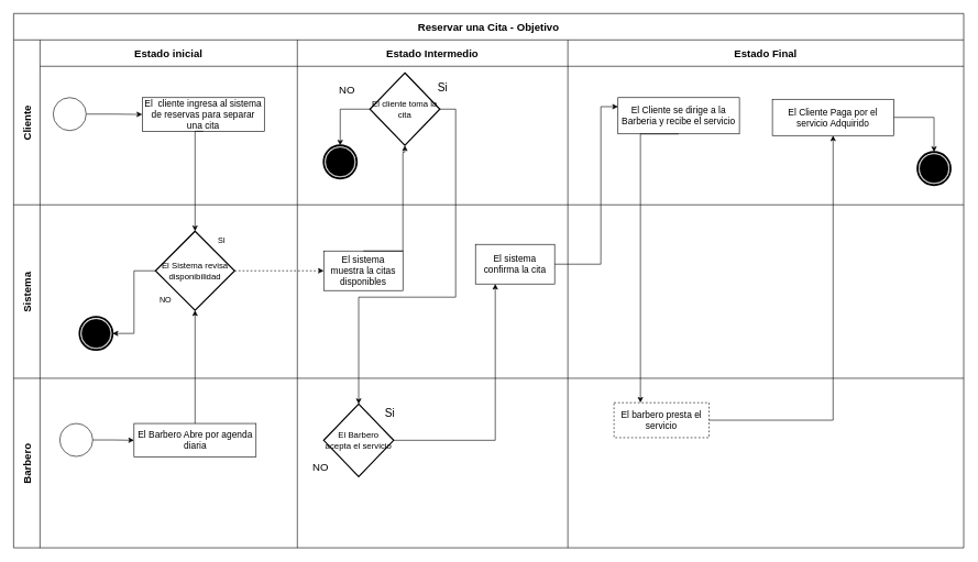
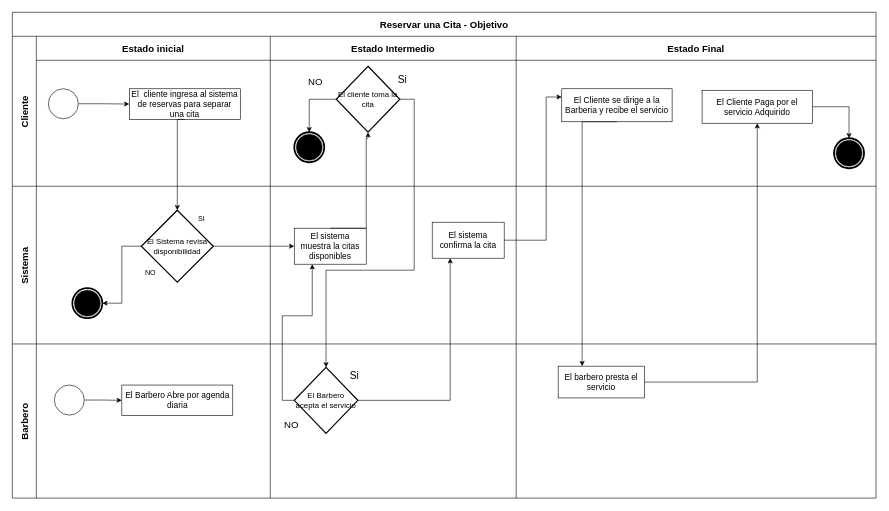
  <mxCell id="0" />
  <mxCell id="1" parent="0" />
  <mxCell id="2" value="Reservar una Cita - Objetivo" style="shape=table;childLayout=tableLayout;startSize=40;collapsible=0;recursiveResize=0;expand=0;fontSize=16;fontStyle=1" parent="1" vertex="1"><mxGeometry x="20" y="20" width="1440" height="810" as="geometry" /></mxCell>
  <mxCell id="3" value="Cliente" style="shape=tableRow;horizontal=0;swimlaneHead=0;swimlaneBody=0;top=0;left=0;strokeColor=inherit;bottom=0;right=0;dropTarget=0;fontStyle=1;fillColor=none;points=[[0,0.5],[1,0.5]];portConstraint=eastwest;startSize=40;collapsible=0;recursiveResize=0;expand=0;fontSize=16;" parent="2" vertex="1"><mxGeometry y="40" width="1440" height="250" as="geometry" /></mxCell>
  <mxCell id="4" value="Estado inicial" style="swimlane;swimlaneHead=0;swimlaneBody=0;fontStyle=1;strokeColor=inherit;connectable=0;fillColor=none;startSize=40;collapsible=0;recursiveResize=0;expand=0;fontSize=16;" parent="3" vertex="1"><mxGeometry x="40" width="390" height="250" as="geometry"><mxRectangle width="390" height="250" as="alternateBounds" /></mxGeometry></mxCell>
  <mxCell id="5" value="El&amp;nbsp; cliente ingresa al sistema de reservas para separar una cita" style="rounded=0;whiteSpace=wrap;html=1;fontSize=14;" parent="4" vertex="1"><mxGeometry x="155" y="87.5" width="185" height="51" as="geometry" /></mxCell>
  <mxCell id="6" style="edgeStyle=orthogonalEdgeStyle;rounded=0;orthogonalLoop=1;jettySize=auto;html=1;exitX=1;exitY=0.5;exitDx=0;exitDy=0;exitPerimeter=0;entryX=0;entryY=0.5;entryDx=0;entryDy=0;" parent="4" source="7" target="5" edge="1"><mxGeometry relative="1" as="geometry" /></mxCell>
  <mxCell id="7" value="" style="points=[[0.145,0.145,0],[0.5,0,0],[0.855,0.145,0],[1,0.5,0],[0.855,0.855,0],[0.5,1,0],[0.145,0.855,0],[0,0.5,0]];shape=mxgraph.bpmn.event;html=1;verticalLabelPosition=bottom;labelBackgroundColor=#ffffff;verticalAlign=top;align=center;perimeter=ellipsePerimeter;outlineConnect=0;aspect=fixed;outline=standard;symbol=general;" parent="4" vertex="1"><mxGeometry x="20" y="87.5" width="50" height="50" as="geometry" /></mxCell>
  <mxCell id="8" value="Estado Intermedio" style="swimlane;swimlaneHead=0;swimlaneBody=0;fontStyle=1;strokeColor=inherit;connectable=0;fillColor=none;startSize=40;collapsible=0;recursiveResize=0;expand=0;fontSize=16;" parent="3" vertex="1"><mxGeometry x="430" width="410" height="250" as="geometry"><mxRectangle width="410" height="250" as="alternateBounds" /></mxGeometry></mxCell>
  <mxCell id="9" value="El cliente toma la cita" style="strokeWidth=2;html=1;shape=mxgraph.flowchart.decision;whiteSpace=wrap;fontSize=13;" parent="8" vertex="1"><mxGeometry x="110" y="50" width="106" height="110" as="geometry" /></mxCell>
  <mxCell id="10" value="&lt;font style=&quot;font-size: 16px;&quot;&gt;NO&lt;/font&gt;" style="text;html=1;align=center;verticalAlign=middle;resizable=0;points=[];autosize=1;strokeColor=none;fillColor=none;" parent="8" vertex="1"><mxGeometry x="50" y="60" width="50" height="30" as="geometry" /></mxCell>
  <mxCell id="11" value="" style="points=[[0.145,0.145,0],[0.5,0,0],[0.855,0.145,0],[1,0.5,0],[0.855,0.855,0],[0.5,1,0],[0.145,0.855,0],[0,0.5,0]];shape=mxgraph.bpmn.event;html=1;verticalLabelPosition=bottom;labelBackgroundColor=#ffffff;verticalAlign=top;align=center;perimeter=ellipsePerimeter;outlineConnect=0;aspect=fixed;outline=end;symbol=terminate;" parent="8" vertex="1"><mxGeometry x="40" y="160" width="50" height="50" as="geometry" /></mxCell>
  <mxCell id="12" style="edgeStyle=orthogonalEdgeStyle;rounded=0;orthogonalLoop=1;jettySize=auto;html=1;exitX=0;exitY=0.5;exitDx=0;exitDy=0;exitPerimeter=0;entryX=0.5;entryY=0;entryDx=0;entryDy=0;entryPerimeter=0;" parent="8" source="9" target="11" edge="1"><mxGeometry relative="1" as="geometry" /></mxCell>
  <mxCell id="13" value="Si" style="text;html=1;align=center;verticalAlign=middle;resizable=0;points=[];autosize=1;strokeColor=none;fillColor=none;fontSize=17;" parent="8" vertex="1"><mxGeometry x="200" y="57.5" width="40" height="30" as="geometry" /></mxCell>
  <mxCell id="14" value="Estado Final" style="swimlane;swimlaneHead=0;swimlaneBody=0;fontStyle=1;strokeColor=inherit;connectable=0;fillColor=none;startSize=40;collapsible=0;recursiveResize=0;expand=0;fontSize=16;" parent="3" vertex="1"><mxGeometry x="840" width="600" height="250" as="geometry"><mxRectangle width="600" height="250" as="alternateBounds" /></mxGeometry></mxCell>
  <mxCell id="15" value="El Cliente se dirige a la Barberia y recibe el servicio" style="rounded=0;whiteSpace=wrap;html=1;fontSize=14;" parent="14" vertex="1"><mxGeometry x="76" y="87.5" width="184" height="55" as="geometry" /></mxCell>
  <mxCell id="16" value="" style="points=[[0.145,0.145,0],[0.5,0,0],[0.855,0.145,0],[1,0.5,0],[0.855,0.855,0],[0.5,1,0],[0.145,0.855,0],[0,0.5,0]];shape=mxgraph.bpmn.event;html=1;verticalLabelPosition=bottom;labelBackgroundColor=#ffffff;verticalAlign=top;align=center;perimeter=ellipsePerimeter;outlineConnect=0;aspect=fixed;outline=end;symbol=terminate;" parent="14" vertex="1"><mxGeometry x="530" y="170" width="50" height="50" as="geometry" /></mxCell>
  <mxCell id="17" style="edgeStyle=orthogonalEdgeStyle;rounded=0;orthogonalLoop=1;jettySize=auto;html=1;exitX=1;exitY=0.5;exitDx=0;exitDy=0;" parent="14" source="18" target="16" edge="1"><mxGeometry relative="1" as="geometry" /></mxCell>
  <mxCell id="18" value="El Cliente Paga por el servicio Adquirido" style="rounded=0;whiteSpace=wrap;html=1;fontSize=14;" parent="14" vertex="1"><mxGeometry x="310" y="90" width="184" height="55" as="geometry" /></mxCell>
  <mxCell id="19" value="Sistema" style="shape=tableRow;horizontal=0;swimlaneHead=0;swimlaneBody=0;top=0;left=0;strokeColor=inherit;bottom=0;right=0;dropTarget=0;fontStyle=1;fillColor=none;points=[[0,0.5],[1,0.5]];portConstraint=eastwest;startSize=40;collapsible=0;recursiveResize=0;expand=0;fontSize=16;" parent="2" vertex="1"><mxGeometry y="290" width="1440" height="263" as="geometry" /></mxCell>
  <mxCell id="20" value="" style="swimlane;swimlaneHead=0;swimlaneBody=0;fontStyle=1;connectable=0;strokeColor=inherit;fillColor=none;startSize=0;collapsible=0;recursiveResize=0;expand=0;fontSize=16;" parent="19" vertex="1"><mxGeometry x="40" width="390" height="263" as="geometry"><mxRectangle width="390" height="263" as="alternateBounds" /></mxGeometry></mxCell>
  <mxCell id="21" style="edgeStyle=orthogonalEdgeStyle;rounded=0;orthogonalLoop=1;jettySize=auto;html=1;exitX=0;exitY=0.5;exitDx=0;exitDy=0;exitPerimeter=0;entryX=1;entryY=0.5;entryDx=0;entryDy=0;entryPerimeter=0;" parent="20" source="22" target="25" edge="1"><mxGeometry relative="1" as="geometry"><mxPoint x="130" y="205" as="targetPoint" /></mxGeometry></mxCell>
  <mxCell id="22" value="El Sistema revisa disponibilidad" style="strokeWidth=2;html=1;shape=mxgraph.flowchart.decision;whiteSpace=wrap;fontSize=13;" parent="20" vertex="1"><mxGeometry x="175" y="40" width="120" height="120" as="geometry" /></mxCell>
  <mxCell id="23" value="NO" style="text;html=1;align=center;verticalAlign=middle;resizable=0;points=[];autosize=1;strokeColor=none;fillColor=none;" parent="20" vertex="1"><mxGeometry x="170" y="130" width="40" height="30" as="geometry" /></mxCell>
  <mxCell id="24" value="SI" style="text;html=1;align=center;verticalAlign=middle;resizable=0;points=[];autosize=1;strokeColor=none;fillColor=none;" parent="20" vertex="1"><mxGeometry x="260" y="40" width="30" height="30" as="geometry" /></mxCell>
  <mxCell id="25" value="" style="points=[[0.145,0.145,0],[0.5,0,0],[0.855,0.145,0],[1,0.5,0],[0.855,0.855,0],[0.5,1,0],[0.145,0.855,0],[0,0.5,0]];shape=mxgraph.bpmn.event;html=1;verticalLabelPosition=bottom;labelBackgroundColor=#ffffff;verticalAlign=top;align=center;perimeter=ellipsePerimeter;outlineConnect=0;aspect=fixed;outline=end;symbol=terminate;" parent="20" vertex="1"><mxGeometry x="60" y="170" width="50" height="50" as="geometry" /></mxCell>
  <mxCell id="26" value="" style="swimlane;swimlaneHead=0;swimlaneBody=0;fontStyle=1;connectable=0;strokeColor=inherit;fillColor=none;startSize=0;collapsible=0;recursiveResize=0;expand=0;fontSize=16;" parent="19" vertex="1"><mxGeometry x="430" width="410" height="263" as="geometry"><mxRectangle width="410" height="263" as="alternateBounds" /></mxGeometry></mxCell>
  <mxCell id="27" value="El sistema muestra la citas disponibles" style="rounded=0;whiteSpace=wrap;html=1;fontSize=14;" parent="26" vertex="1"><mxGeometry x="40" y="69.996" width="120" height="60" as="geometry" /></mxCell>
  <mxCell id="28" value="El sistema confirma la cita" style="rounded=0;whiteSpace=wrap;html=1;fontSize=14;" parent="26" vertex="1"><mxGeometry x="270" y="59.996" width="120" height="60" as="geometry" /></mxCell>
  <mxCell id="29" value="" style="swimlane;swimlaneHead=0;swimlaneBody=0;fontStyle=1;connectable=0;strokeColor=inherit;fillColor=none;startSize=0;collapsible=0;recursiveResize=0;expand=0;fontSize=16;" parent="19" vertex="1"><mxGeometry x="840" width="600" height="263" as="geometry"><mxRectangle width="600" height="263" as="alternateBounds" /></mxGeometry></mxCell>
- <mxCell id="30" style="edgeStyle=orthogonalEdgeStyle;rounded=0;orthogonalLoop=1;jettySize=auto;html=1;exitX=1;exitY=0.5;exitDx=0;exitDy=0;exitPerimeter=0;dashed=1;" parent="19" source="22" target="27" edge="1"><mxGeometry relative="1" as="geometry"><mxPoint x="530" y="90.286" as="targetPoint" /></mxGeometry></mxCell>
+ <mxCell id="30" style="edgeStyle=orthogonalEdgeStyle;rounded=0;orthogonalLoop=1;jettySize=auto;html=1;exitX=1;exitY=0.5;exitDx=0;exitDy=0;exitPerimeter=0;" parent="19" source="22" target="27" edge="1"><mxGeometry relative="1" as="geometry"><mxPoint x="530" y="90.286" as="targetPoint" /></mxGeometry></mxCell>
  <mxCell id="31" value="Barbero" style="shape=tableRow;horizontal=0;swimlaneHead=0;swimlaneBody=0;top=0;left=0;strokeColor=inherit;bottom=0;right=0;dropTarget=0;fontStyle=1;fillColor=none;points=[[0,0.5],[1,0.5]];portConstraint=eastwest;startSize=40;collapsible=0;recursiveResize=0;expand=0;fontSize=16;" parent="2" vertex="1"><mxGeometry y="553" width="1440" height="257" as="geometry" /></mxCell>
  <mxCell id="32" value="" style="swimlane;swimlaneHead=0;swimlaneBody=0;fontStyle=1;connectable=0;strokeColor=inherit;fillColor=none;startSize=0;collapsible=0;recursiveResize=0;expand=0;fontSize=16;" parent="31" vertex="1"><mxGeometry x="40" width="390" height="257" as="geometry"><mxRectangle width="390" height="257" as="alternateBounds" /></mxGeometry></mxCell>
  <mxCell id="33" style="edgeStyle=orthogonalEdgeStyle;rounded=0;orthogonalLoop=1;jettySize=auto;html=1;exitX=1;exitY=0.5;exitDx=0;exitDy=0;exitPerimeter=0;" parent="32" source="34" target="35" edge="1"><mxGeometry relative="1" as="geometry" /></mxCell>
  <mxCell id="34" value="" style="points=[[0.145,0.145,0],[0.5,0,0],[0.855,0.145,0],[1,0.5,0],[0.855,0.855,0],[0.5,1,0],[0.145,0.855,0],[0,0.5,0]];shape=mxgraph.bpmn.event;html=1;verticalLabelPosition=bottom;labelBackgroundColor=#ffffff;verticalAlign=top;align=center;perimeter=ellipsePerimeter;outlineConnect=0;aspect=fixed;outline=standard;symbol=general;" parent="32" vertex="1"><mxGeometry x="30" y="68.5" width="50" height="50" as="geometry" /></mxCell>
  <mxCell id="35" value="El Barbero Abre por agenda diaria" style="rounded=0;whiteSpace=wrap;html=1;fontSize=14;" parent="32" vertex="1"><mxGeometry x="142.5" y="68.5" width="185" height="51" as="geometry" /></mxCell>
  <mxCell id="36" value="" style="swimlane;swimlaneHead=0;swimlaneBody=0;fontStyle=1;connectable=0;strokeColor=inherit;fillColor=none;startSize=0;collapsible=0;recursiveResize=0;expand=0;fontSize=16;" parent="31" vertex="1"><mxGeometry x="430" width="410" height="257" as="geometry"><mxRectangle width="410" height="257" as="alternateBounds" /></mxGeometry></mxCell>
  <mxCell id="37" value="El Barbero acepta el servicio" style="strokeWidth=2;html=1;shape=mxgraph.flowchart.decision;whiteSpace=wrap;fontSize=13;" parent="36" vertex="1"><mxGeometry x="40" y="39" width="106" height="110" as="geometry" /></mxCell>
  <mxCell id="38" value="&lt;font style=&quot;font-size: 16px;&quot;&gt;NO&lt;/font&gt;" style="text;html=1;align=center;verticalAlign=middle;resizable=0;points=[];autosize=1;strokeColor=none;fillColor=none;" parent="36" vertex="1"><mxGeometry x="10" y="119" width="50" height="30" as="geometry" /></mxCell>
  <mxCell id="39" value="Si" style="text;html=1;align=center;verticalAlign=middle;resizable=0;points=[];autosize=1;strokeColor=none;fillColor=none;fontSize=17;" parent="36" vertex="1"><mxGeometry x="120" y="39" width="40" height="30" as="geometry" /></mxCell>
  <mxCell id="40" value="" style="swimlane;swimlaneHead=0;swimlaneBody=0;fontStyle=1;connectable=0;strokeColor=inherit;fillColor=none;startSize=0;collapsible=0;recursiveResize=0;expand=0;fontSize=16;" parent="31" vertex="1"><mxGeometry x="840" width="600" height="257" as="geometry"><mxRectangle width="600" height="257" as="alternateBounds" /></mxGeometry></mxCell>
- <mxCell id="41" value="El barbero presta el servicio" style="rounded=0;whiteSpace=wrap;html=1;fontSize=14;dashed=1;" parent="40" vertex="1"><mxGeometry x="70" y="37" width="144" height="53" as="geometry" /></mxCell>
+ <mxCell id="41" value="El barbero presta el servicio" style="rounded=0;whiteSpace=wrap;html=1;fontSize=14;" parent="40" vertex="1"><mxGeometry x="70" y="37" width="144" height="53" as="geometry" /></mxCell>
  <mxCell id="42" style="edgeStyle=orthogonalEdgeStyle;rounded=0;orthogonalLoop=1;jettySize=auto;html=1;exitX=0.5;exitY=1;exitDx=0;exitDy=0;" parent="2" source="15" target="41" edge="1"><mxGeometry relative="1" as="geometry"><mxPoint x="1002" y="630" as="targetPoint" /><Array as="points"><mxPoint x="950" y="183" /></Array></mxGeometry></mxCell>
  <mxCell id="43" style="edgeStyle=orthogonalEdgeStyle;rounded=0;orthogonalLoop=1;jettySize=auto;html=1;exitX=0.5;exitY=1;exitDx=0;exitDy=0;entryX=0.5;entryY=0;entryDx=0;entryDy=0;entryPerimeter=0;" parent="2" source="5" target="22" edge="1"><mxGeometry relative="1" as="geometry"><Array as="points"><mxPoint x="275" y="179" /></Array></mxGeometry></mxCell>
  <mxCell id="44" style="edgeStyle=orthogonalEdgeStyle;rounded=0;orthogonalLoop=1;jettySize=auto;html=1;exitX=0.5;exitY=0;exitDx=0;exitDy=0;entryX=0.5;entryY=1;entryDx=0;entryDy=0;entryPerimeter=0;" parent="2" source="27" target="9" edge="1"><mxGeometry relative="1" as="geometry"><Array as="points"><mxPoint x="590" y="360" /><mxPoint x="590" y="210" /><mxPoint x="593" y="210" /></Array></mxGeometry></mxCell>
  <mxCell id="45" style="edgeStyle=orthogonalEdgeStyle;rounded=0;orthogonalLoop=1;jettySize=auto;html=1;exitX=1;exitY=0.5;exitDx=0;exitDy=0;entryX=0;entryY=0.25;entryDx=0;entryDy=0;" parent="2" source="28" target="15" edge="1"><mxGeometry relative="1" as="geometry"><Array as="points"><mxPoint x="890" y="380" /><mxPoint x="890" y="141" /></Array></mxGeometry></mxCell>
- <mxCell id="46" style="edgeStyle=orthogonalEdgeStyle;rounded=0;orthogonalLoop=1;jettySize=auto;html=1;exitX=0.5;exitY=0;exitDx=0;exitDy=0;" parent="2" source="35" target="22" edge="1"><mxGeometry relative="1" as="geometry" /></mxCell>
  <mxCell id="47" style="edgeStyle=orthogonalEdgeStyle;rounded=0;orthogonalLoop=1;jettySize=auto;html=1;exitX=1;exitY=0.5;exitDx=0;exitDy=0;exitPerimeter=0;entryX=0.5;entryY=0;entryDx=0;entryDy=0;entryPerimeter=0;" parent="2" source="9" target="37" edge="1"><mxGeometry relative="1" as="geometry"><Array as="points"><mxPoint x="670" y="145" /><mxPoint x="670" y="430" /><mxPoint x="523" y="430" /></Array></mxGeometry></mxCell>
  <mxCell id="48" style="edgeStyle=orthogonalEdgeStyle;rounded=0;orthogonalLoop=1;jettySize=auto;html=1;exitX=1;exitY=0.5;exitDx=0;exitDy=0;exitPerimeter=0;entryX=0.25;entryY=1;entryDx=0;entryDy=0;" parent="2" source="37" target="28" edge="1"><mxGeometry relative="1" as="geometry" /></mxCell>
  <mxCell id="49" style="edgeStyle=orthogonalEdgeStyle;rounded=0;orthogonalLoop=1;jettySize=auto;html=1;exitX=1;exitY=0.5;exitDx=0;exitDy=0;entryX=0.5;entryY=1;entryDx=0;entryDy=0;" parent="2" source="41" target="18" edge="1"><mxGeometry relative="1" as="geometry" /></mxCell>
+ <mxCell id="50" style="edgeStyle=orthogonalEdgeStyle;rounded=0;orthogonalLoop=1;jettySize=auto;html=1;exitX=0;exitY=0.5;exitDx=0;exitDy=0;exitPerimeter=0;entryX=0.25;entryY=1;entryDx=0;entryDy=0;" parent="2" source="37" target="27" edge="1"><mxGeometry relative="1" as="geometry" /></mxCell>
